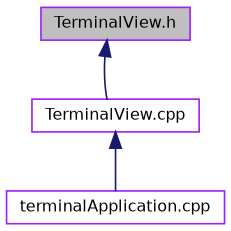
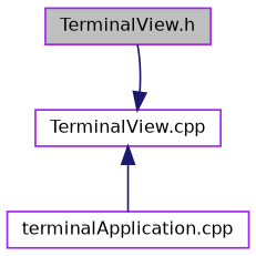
  digraph {
    node [color=purple fillcolor=white fontname=Helvetica fontsize=10 shape=record style=filled]
    edge [color=midnightblue dir=back fontname=Helvetica fontsize=10 labelfontname=Helvetica labelfontsize=10 style=solid]
    n1 [fillcolor=grey75 fontcolor=black height=0.2 label="TerminalView.h" width=0.4]
    n2 [height=0.2 label="TerminalView.cpp" width=0.4]
    n3 [height=0.2 label="terminalApplication.cpp" width=0.4]
-   n1 -> n2
+   n2 -> n1
    n2 -> n3
  }
